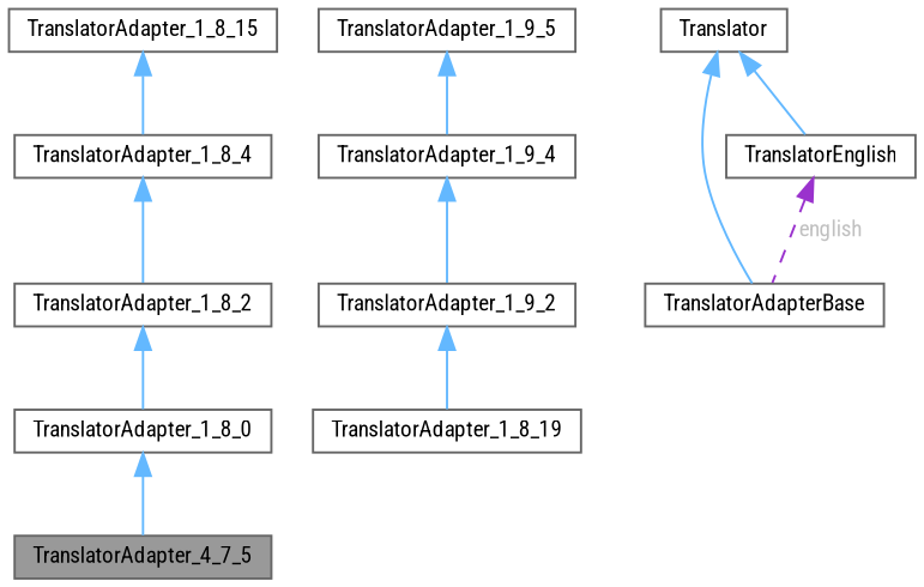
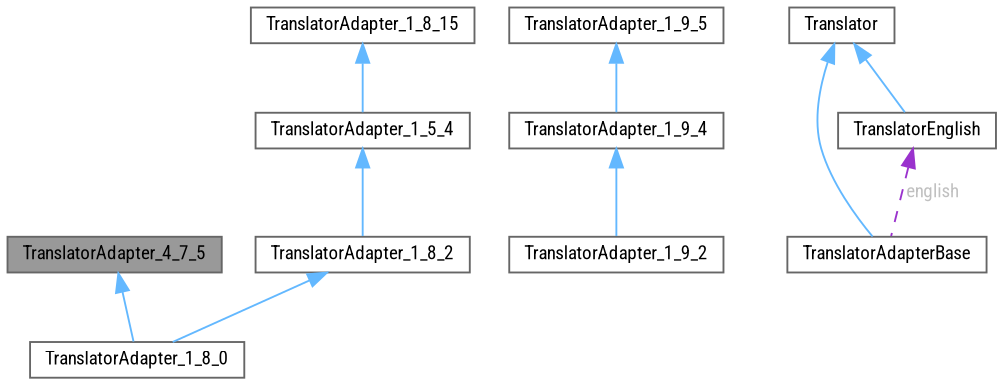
  digraph {
    fontname="Roboto Condensed"
    node [color=gray40 fillcolor=white fontname="Roboto Condensed" fontsize=10 shape=box style=filled]
    edge [color=steelblue1 dir=back fontname="Roboto Condensed" fontsize=10 labelfontname=Helvetica labelfontsize=10 style=solid]
    n1 [fillcolor=grey60 fontcolor=black height=0.2 label=TranslatorAdapter_4_7_5 width=0.4]
    n2 [height=0.2 label=TranslatorAdapter_1_8_0 width=0.4]
    n3 [height=0.2 label=TranslatorAdapter_1_8_2 width=0.4]
-   n4 [height=0.2 label=TranslatorAdapter_1_8_4 width=0.4]
+   n4 [height=0.2 label=TranslatorAdapter_1_5_4 width=0.4]
    n5 [height=0.2 label=TranslatorAdapter_1_8_15 width=0.4]
-   n6 [height=0.2 label=TranslatorAdapter_1_8_19 width=0.4]
    n7 [height=0.2 label=TranslatorAdapter_1_9_2 width=0.4]
    n8 [height=0.2 label=TranslatorAdapter_1_9_4 width=0.4]
    n9 [height=0.2 label=TranslatorAdapter_1_9_5 width=0.4]
    n10 [height=0.2 label=TranslatorAdapterBase width=0.4]
    n11 [height=0.2 label=Translator width=0.4]
    n12 [height=0.2 label=TranslatorEnglish width=0.4]
-   n2 -> n1
+   n1 -> n2
    n3 -> n2
    n4 -> n3
    n5 -> n4
-   n7 -> n6
    n8 -> n7
    n9 -> n8
    n11 -> n10
    n11 -> n12
    n12 -> n10 [color=darkorchid3 fontcolor=grey label=" english" style=dashed]
  }
